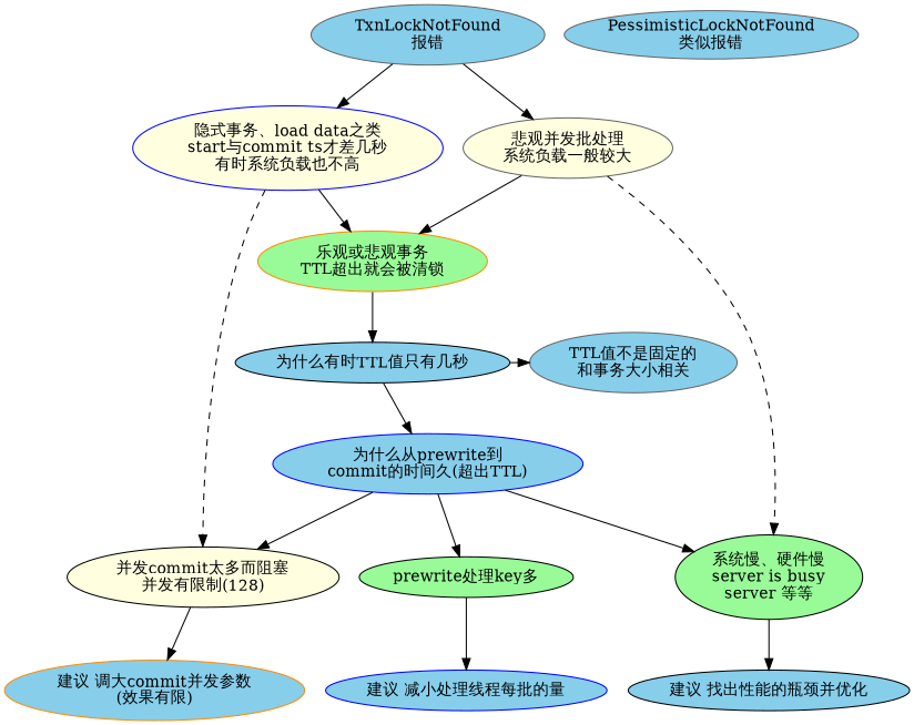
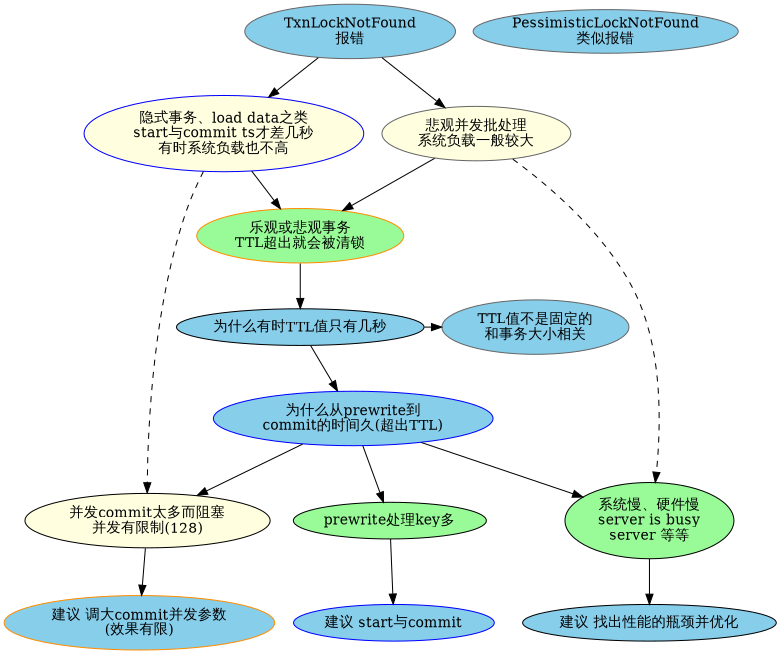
  digraph {
    node [color=black fillcolor=skyblue style=filled]
    "为什么有时TTL值只有几秒"
    "TTL值不是固定的\n和事务大小相关" [color=gray40]
    "为什么从prewrite到\ncommit的时间久(超出TTL)" [color=blue]
    n4 [color=gray40 label="TxnLockNotFound\n报错"]
    n5 [color=blue fillcolor=lightyellow label="隐式事务、load data之类\nstart与commit ts才差几秒\n有时系统负载也不高"]
    n6 [color=gray40 fillcolor=lightyellow label="悲观并发批处理\n系统负载一般较大"]
    n7 [fillcolor=lightyellow label="并发commit太多而阻塞\n并发有限制(128)"]
    "乐观或悲观事务\nTTL超出就会被清锁" [color=darkorange fillcolor=palegreen]
    n9 [fillcolor=palegreen label="系统慢、硬件慢\nserver is busy\nserver 等等"]
    "建议 调大commit并发参数\n(效果有限)" [color=darkorange]
    "建议 找出性能的瓶颈并优化"
    "prewrite处理key多" [fillcolor=palegreen]
-   "建议 减小处理线程每批的量" [color=blue]
+   "建议 减小处理线程每批的量" [color=blue label="建议 start与commit"]
    n14 [color=gray40 label="PessimisticLockNotFound\n类似报错" margin=0]
    subgraph sub_1 {
      rank=same
      "为什么有时TTL值只有几秒"
      "TTL值不是固定的\n和事务大小相关"
    }
    "为什么有时TTL值只有几秒" -> "TTL值不是固定的\n和事务大小相关"
    "为什么有时TTL值只有几秒" -> "为什么从prewrite到\ncommit的时间久(超出TTL)"
    "为什么从prewrite到\ncommit的时间久(超出TTL)" -> n7
    "为什么从prewrite到\ncommit的时间久(超出TTL)" -> n9
    "为什么从prewrite到\ncommit的时间久(超出TTL)" -> "prewrite处理key多"
    n4 -> n5
    n4 -> n6
    n5 -> n7 [style=dashed]
    n5 -> "乐观或悲观事务\nTTL超出就会被清锁"
    n6 -> "乐观或悲观事务\nTTL超出就会被清锁"
    n6 -> n9 [style=dashed]
    n7 -> "建议 调大commit并发参数\n(效果有限)"
    "乐观或悲观事务\nTTL超出就会被清锁" -> "为什么有时TTL值只有几秒"
    n9 -> "建议 找出性能的瓶颈并优化"
    "prewrite处理key多" -> "建议 减小处理线程每批的量"
  }
